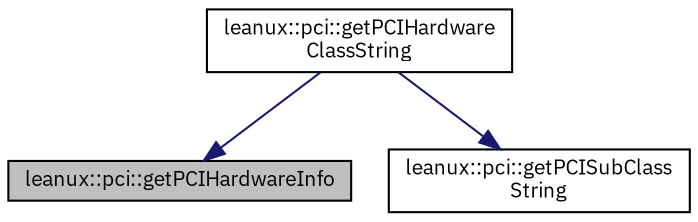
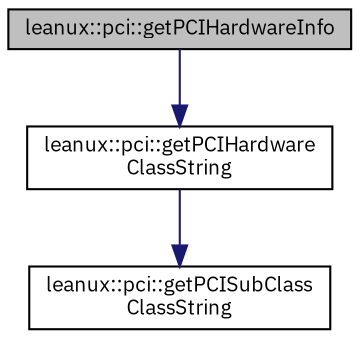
  digraph {
    fontname="IBM Plex Sans"
    rankdir=TB
    node [color=black fontname="IBM Plex Sans" fontsize=10 shape=record]
    edge [color=midnightblue fontname="IBM Plex Sans" fontsize=10 labelfontname=Helvetica labelfontsize=10 style=solid]
    n1 [fillcolor=grey75 fontcolor=black height=0.2 label="leanux::pci::getPCIHardwareInfo" style=filled width=0.4]
    n2 [height=0.2 label="leanux::pci::getPCIHardware\lClassString" width=0.4]
-   n3 [height=0.2 label="leanux::pci::getPCISubClass\lString" width=0.4]
-   n2 -> n1
+   n3 [height=0.2 label="leanux::pci::getPCISubClass\lClassString" width=0.4]
+   n1 -> n2
    n2 -> n3
  }
